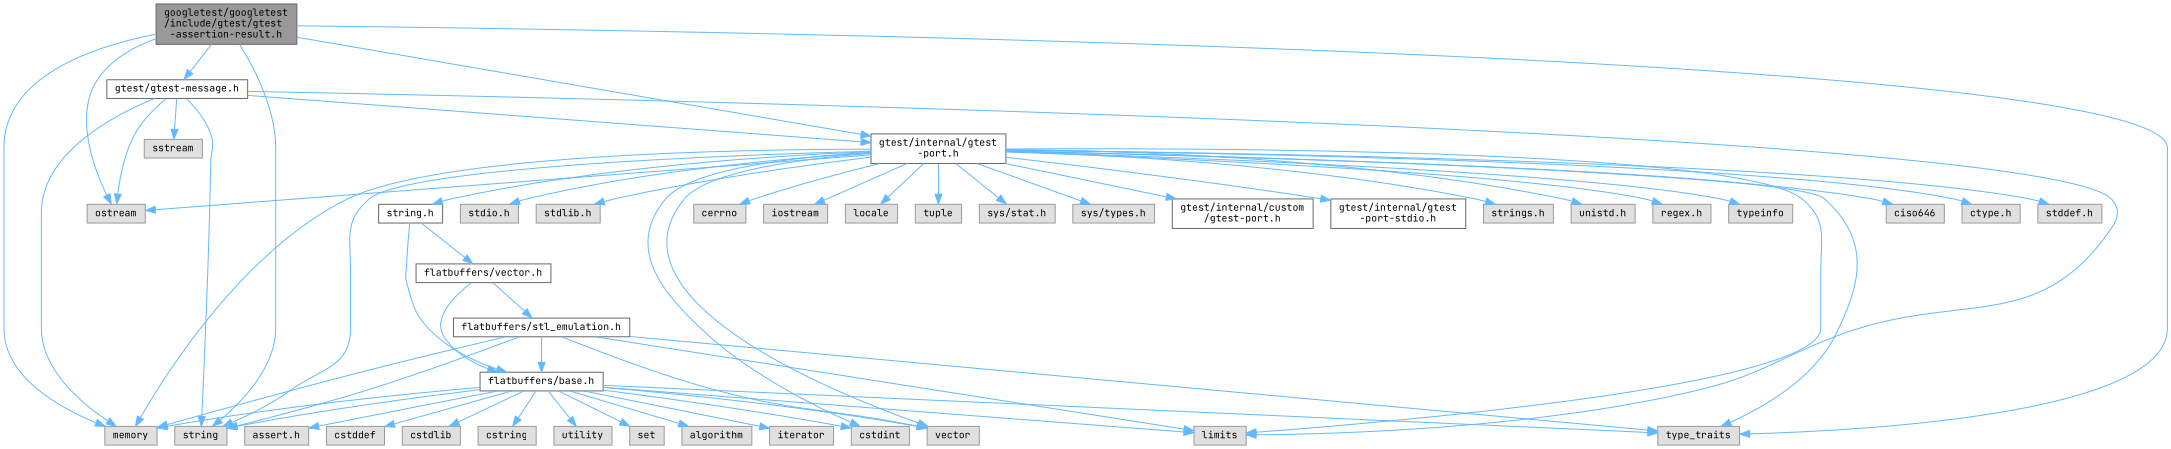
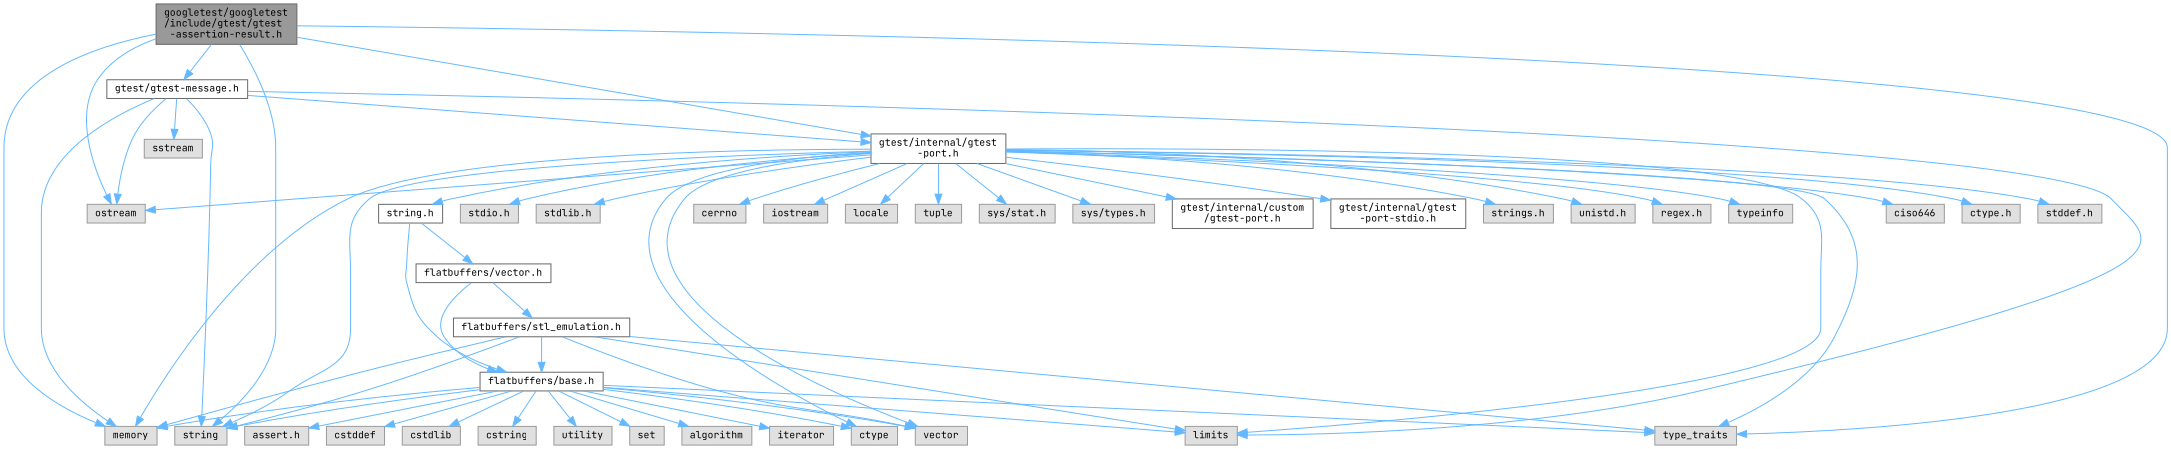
  digraph {
    fontname="JetBrains Mono"
    node [color=grey60 fillcolor="#E0E0E0" fontname="JetBrains Mono" fontsize=10 shape=box style=filled]
    edge [color=steelblue1 fontname="JetBrains Mono" fontsize=10 labelfontname=Helvetica labelfontsize=10 style=solid]
    n1 [color=gray40 fillcolor=grey60 fontcolor=black height=0.2 label="googletest/googletest\l/include/gtest/gtest\l-assertion-result.h" width=0.4]
    n2 [height=0.2 label=memory width=0.4]
    n3 [height=0.2 label=ostream width=0.4]
    n4 [height=0.2 label=string width=0.4]
    n5 [height=0.2 label=type_traits width=0.4]
    n6 [color=grey40 fillcolor=white height=0.2 label="gtest/gtest-message.h" width=0.4]
    n7 [color=grey40 fillcolor=white height=0.2 label="gtest/internal/gtest\l-port.h" width=0.4]
    n8 [height=0.2 label=limits width=0.4]
    n9 [height=0.2 label=sstream width=0.4]
    n10 [height=0.2 label=ciso646 width=0.4]
    n11 [height=0.2 label="ctype.h" width=0.4]
    n12 [height=0.2 label="stddef.h" width=0.4]
    n13 [height=0.2 label="stdio.h" width=0.4]
    n14 [height=0.2 label="stdlib.h" width=0.4]
    n15 [color=grey40 fillcolor=white height=0.2 label="string.h" width=0.4]
-   n16 [height=0.2 label=cstdint width=0.4]
+   n16 [height=0.2 label=ctype width=0.4]
    n17 [height=0.2 label=vector width=0.4]
    n18 [height=0.2 label=cerrno width=0.4]
    n19 [height=0.2 label=iostream width=0.4]
    n20 [height=0.2 label=locale width=0.4]
    n21 [height=0.2 label=tuple width=0.4]
    n22 [height=0.2 label="sys/stat.h" width=0.4]
    n23 [height=0.2 label="sys/types.h" width=0.4]
    n24 [color=grey40 fillcolor=white height=0.2 label="gtest/internal/custom\l/gtest-port.h" width=0.4]
    n25 [color=grey40 fillcolor=white height=0.2 label="gtest/internal/gtest\l-port-stdio.h" width=0.4]
    n26 [height=0.2 label="strings.h" width=0.4]
    n27 [height=0.2 label="unistd.h" width=0.4]
    n28 [height=0.2 label="regex.h" width=0.4]
    n29 [height=0.2 label=typeinfo width=0.4]
    n30 [color=grey40 fillcolor=white height=0.2 label="flatbuffers/base.h" width=0.4]
    n31 [color=grey40 fillcolor=white height=0.2 label="flatbuffers/vector.h" width=0.4]
    n32 [height=0.2 label="assert.h" width=0.4]
    n33 [height=0.2 label=cstddef width=0.4]
    n34 [height=0.2 label=cstdlib width=0.4]
    n35 [height=0.2 label=cstring width=0.4]
    n36 [height=0.2 label=utility width=0.4]
    n37 [height=0.2 label=set width=0.4]
    n38 [height=0.2 label=algorithm width=0.4]
    n39 [height=0.2 label=iterator width=0.4]
    n40 [color=grey40 fillcolor=white height=0.2 label="flatbuffers/stl_emulation.h" width=0.4]
    n1 -> n2
    n1 -> n3
    n1 -> n4
    n1 -> n5
    n1 -> n6
    n1 -> n7
    n6 -> n2
    n6 -> n3
    n6 -> n4
    n6 -> n7
    n6 -> n8
    n6 -> n9
    n7 -> n2
    n7 -> n3
    n7 -> n4
    n7 -> n5
    n7 -> n8
    n7 -> n10
    n7 -> n11
    n7 -> n12
    n7 -> n13
    n7 -> n14
    n7 -> n15
    n7 -> n16
    n7 -> n17
    n7 -> n18
    n7 -> n19
    n7 -> n20
    n7 -> n21
    n7 -> n22
    n7 -> n23
    n7 -> n24
    n7 -> n25
    n7 -> n26
    n7 -> n27
    n7 -> n28
    n7 -> n29
    n15 -> n30
    n15 -> n31
    n30 -> n2
    n30 -> n4
    n30 -> n5
    n30 -> n8
    n30 -> n16
    n30 -> n17
    n30 -> n32
    n30 -> n33
    n30 -> n34
    n30 -> n35
    n30 -> n36
    n30 -> n37
    n30 -> n38
    n30 -> n39
    n31 -> n30
    n31 -> n40
    n40 -> n2
    n40 -> n4
    n40 -> n5
    n40 -> n8
    n40 -> n17
    n40 -> n30
  }
